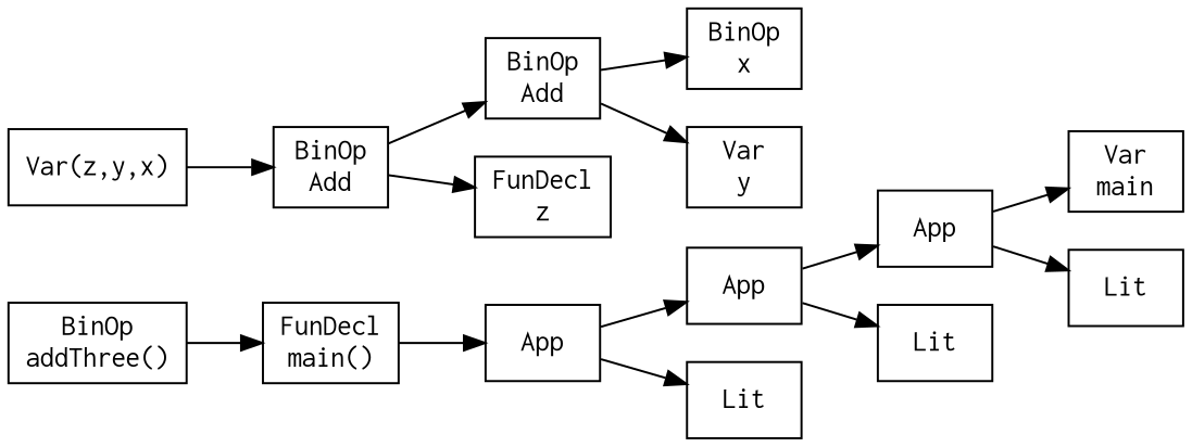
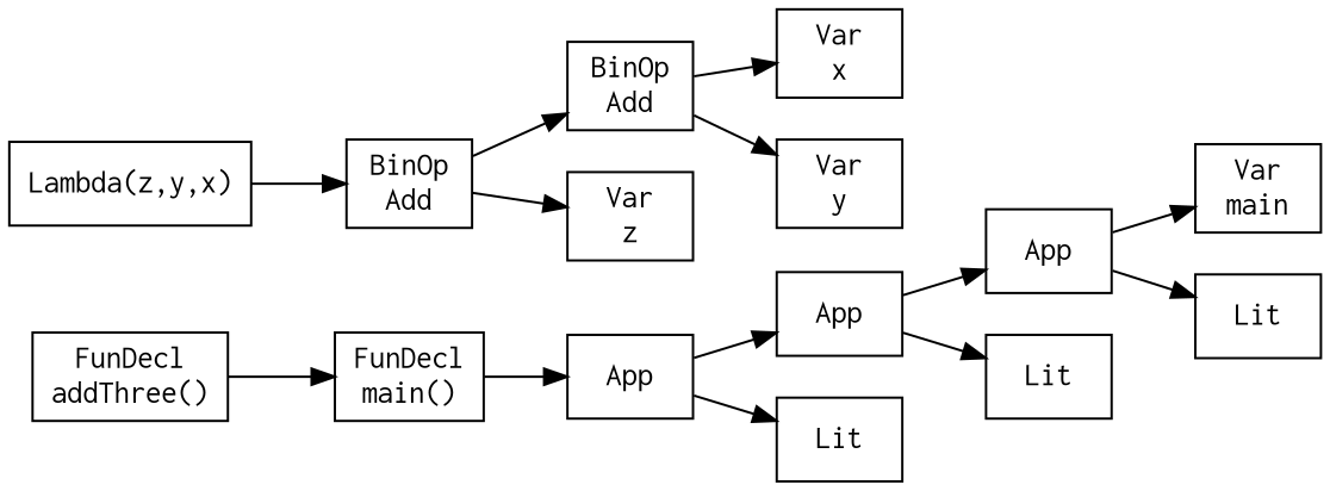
  digraph {
    rankdir=LR
    node [fontname=Courier shape=box]
    n1 [label="FunDecl\nmain()"]
    n2 [label=App]
    n3 [label=App]
    n4 [label=Lit]
    n5 [label=App]
    n6 [label=Lit]
    n7 [label="Var\nmain"]
    n8 [label=Lit]
-   n9 [label="BinOp\naddThree()"]
-   n10 [label="Var(z,y,x)"]
+   n9 [label="FunDecl\naddThree()"]
+   n10 [label="Lambda(z,y,x)"]
    n11 [label="BinOp\nAdd"]
    n12 [label="BinOp\nAdd"]
-   n13 [label="FunDecl\nz"]
-   n14 [label="BinOp\nx"]
+   n13 [label="Var\nz"]
+   n14 [label="Var\nx"]
    n15 [label="Var\ny"]
    n1 -> n2
    n2 -> n3
    n2 -> n4
    n3 -> n5
    n3 -> n6
    n5 -> n7
    n5 -> n8
    n9 -> n1
    n10 -> n11
    n11 -> n12
    n11 -> n13
    n12 -> n14
    n12 -> n15
  }
